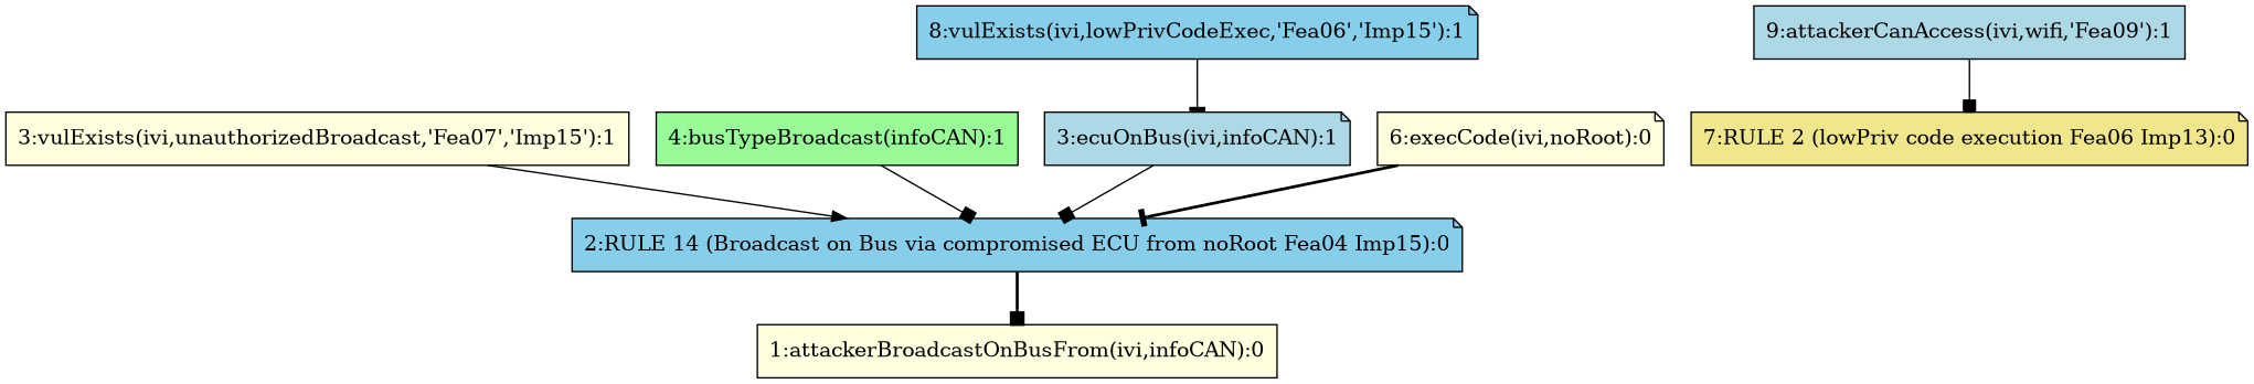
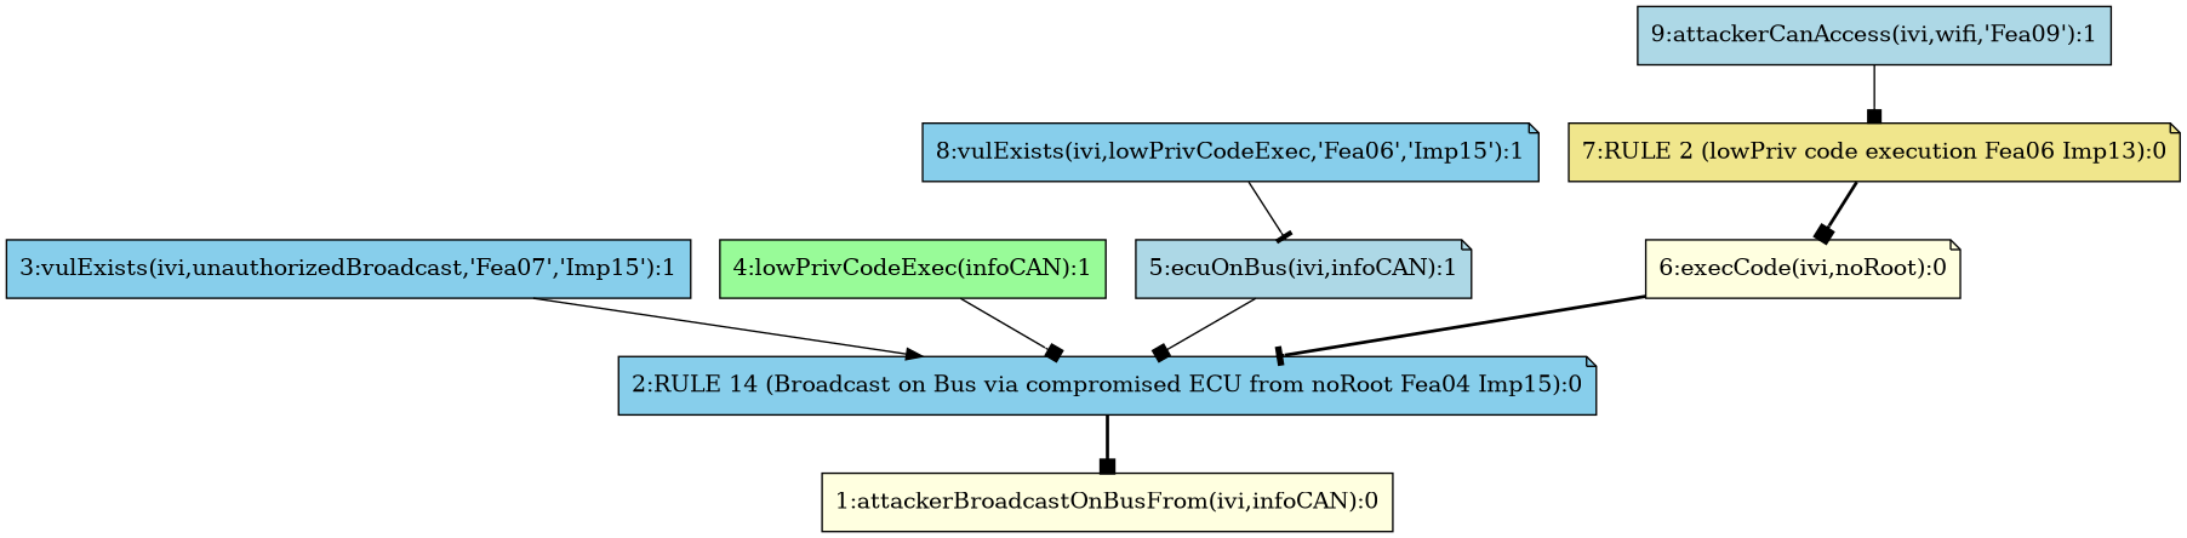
  digraph {
    node [fillcolor=skyblue shape=note style=filled]
    edge [arrowhead=box style=solid]
    n1 [fillcolor=lightyellow label="1:attackerBroadcastOnBusFrom(ivi,infoCAN):0" shape=box]
    n2 [label="2:RULE 14 (Broadcast on Bus via compromised ECU from noRoot Fea04 Imp15):0"]
-   n3 [fillcolor=lightyellow label="3:vulExists(ivi,unauthorizedBroadcast,'Fea07','Imp15'):1" shape=box]
-   n4 [fillcolor=palegreen label="4:busTypeBroadcast(infoCAN):1" shape=box]
-   n5 [fillcolor=lightblue label="3:ecuOnBus(ivi,infoCAN):1"]
+   n3 [label="3:vulExists(ivi,unauthorizedBroadcast,'Fea07','Imp15'):1" shape=box]
+   n4 [fillcolor=palegreen label="4:lowPrivCodeExec(infoCAN):1" shape=box]
+   n5 [fillcolor=lightblue label="5:ecuOnBus(ivi,infoCAN):1"]
    n6 [fillcolor=lightyellow label="6:execCode(ivi,noRoot):0"]
    n7 [fillcolor=khaki label="7:RULE 2 (lowPriv code execution Fea06 Imp13):0"]
    n8 [label="8:vulExists(ivi,lowPrivCodeExec,'Fea06','Imp15'):1"]
    n9 [fillcolor=lightblue label="9:attackerCanAccess(ivi,wifi,'Fea09'):1" shape=box]
    n2 -> n1 [style=bold]
    n3 -> n2 [arrowhead=normal]
    n4 -> n2
    n5 -> n2
    n6 -> n2 [arrowhead=tee style=bold]
+   n7 -> n6 [style=bold]
    n8 -> n5 [arrowhead=tee]
    n9 -> n7
  }
